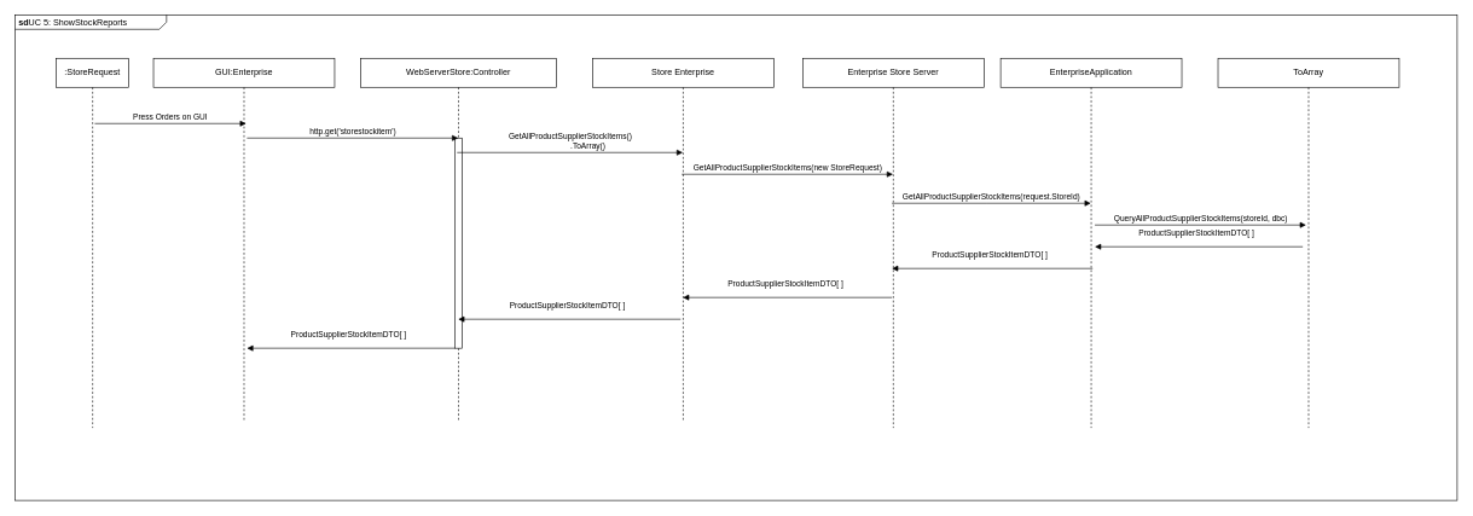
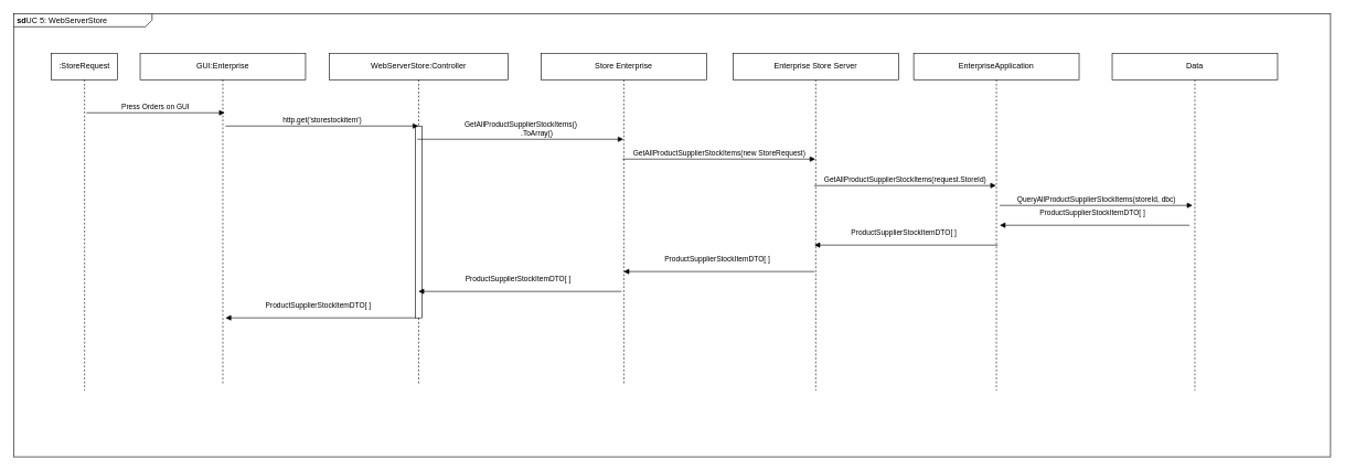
  <mxCell id="0" />
  <mxCell id="1" parent="0" />
- <mxCell id="2" value="&lt;p style=&quot;margin: 0px ; margin-top: 4px ; margin-left: 5px ; text-align: left&quot;&gt;&lt;b&gt;sd&lt;/b&gt;UC 5: ShowStockReports&lt;br&gt;&lt;/p&gt;&lt;p style=&quot;margin: 0px ; margin-top: 4px ; margin-left: 5px ; text-align: left&quot;&gt;&lt;br&gt;&lt;/p&gt;" style="html=1;shape=mxgraph.sysml.package;overflow=fill;labelX=209;align=left;spacingLeft=5;verticalAlign=top;spacingTop=-13;" parent="1" vertex="1"><mxGeometry x="20" y="20" width="1990" height="670" as="geometry" /></mxCell>
+ <mxCell id="2" value="&lt;p style=&quot;margin: 0px ; margin-top: 4px ; margin-left: 5px ; text-align: left&quot;&gt;&lt;b&gt;sd&lt;/b&gt;UC 5: WebServerStore&lt;br&gt;&lt;/p&gt;&lt;p style=&quot;margin: 0px ; margin-top: 4px ; margin-left: 5px ; text-align: left&quot;&gt;&lt;br&gt;&lt;/p&gt;" style="html=1;shape=mxgraph.sysml.package;overflow=fill;labelX=209;align=left;spacingLeft=5;verticalAlign=top;spacingTop=-13;" parent="1" vertex="1"><mxGeometry x="20" y="20" width="1990" height="670" as="geometry" /></mxCell>
  <mxCell id="3" value=":StoreRequest" style="shape=umlLifeline;perimeter=lifelinePerimeter;whiteSpace=wrap;html=1;container=1;collapsible=0;recursiveResize=0;outlineConnect=0;" parent="1" vertex="1"><mxGeometry x="77" y="80" width="100" height="510" as="geometry" /></mxCell>
  <mxCell id="4" value="GUI:Enterprise" style="shape=umlLifeline;perimeter=lifelinePerimeter;whiteSpace=wrap;html=1;container=1;collapsible=0;recursiveResize=0;outlineConnect=0;" parent="1" vertex="1"><mxGeometry x="211" y="80" width="250" height="500" as="geometry" /></mxCell>
  <mxCell id="5" value="Press Orders on GUI" style="html=1;verticalAlign=bottom;endArrow=block;rounded=0;" parent="4" edge="1"><mxGeometry width="80" relative="1" as="geometry"><mxPoint x="-80.999" y="90" as="sourcePoint" /><mxPoint x="127.91" y="90" as="targetPoint" /></mxGeometry></mxCell>
  <mxCell id="6" value="WebServerStore:Controller" style="shape=umlLifeline;perimeter=lifelinePerimeter;whiteSpace=wrap;html=1;container=1;collapsible=0;recursiveResize=0;outlineConnect=0;" parent="1" vertex="1"><mxGeometry x="497" y="80" width="270" height="500" as="geometry" /></mxCell>
  <mxCell id="7" value="" style="html=1;points=[];perimeter=orthogonalPerimeter;" parent="6" vertex="1"><mxGeometry x="130" y="110" width="10" height="290" as="geometry" /></mxCell>
  <mxCell id="8" value="Store Enterprise" style="shape=umlLifeline;perimeter=lifelinePerimeter;whiteSpace=wrap;html=1;container=1;collapsible=0;recursiveResize=0;outlineConnect=0;" parent="1" vertex="1"><mxGeometry x="817" y="80" width="250" height="500" as="geometry" /></mxCell>
  <mxCell id="9" value="GetAllProductSupplierStockItems()&lt;br&gt;&amp;nbsp;&amp;nbsp;&amp;nbsp;&amp;nbsp;&amp;nbsp;&amp;nbsp;&amp;nbsp;&amp;nbsp;&amp;nbsp;&amp;nbsp;&amp;nbsp;&amp;nbsp;&amp;nbsp;&amp;nbsp;&amp;nbsp; .ToArray()" style="html=1;verticalAlign=bottom;endArrow=block;rounded=0;" parent="8" target="8" edge="1"><mxGeometry width="80" relative="1" as="geometry"><mxPoint x="-186.999" y="130" as="sourcePoint" /><mxPoint x="104.5" y="130" as="targetPoint" /></mxGeometry></mxCell>
  <mxCell id="10" value="ProductSupplierStockItemDTO[ ]" style="html=1;verticalAlign=bottom;endArrow=none;rounded=0;endFill=0;startArrow=block;startFill=1;" edge="1" parent="8" source="8"><mxGeometry x="-0.024" y="10" width="80" relative="1" as="geometry"><mxPoint x="143" y="330" as="sourcePoint" /><mxPoint x="413" y="330" as="targetPoint" /><mxPoint as="offset" /></mxGeometry></mxCell>
  <mxCell id="11" value="ProductSupplierStockItemDTO[ ]" style="html=1;verticalAlign=bottom;endArrow=none;rounded=0;endFill=0;startArrow=block;startFill=1;" edge="1" parent="8" source="6"><mxGeometry x="-0.024" y="10" width="80" relative="1" as="geometry"><mxPoint x="-167" y="360" as="sourcePoint" /><mxPoint x="121.5" y="360" as="targetPoint" /><mxPoint as="offset" /></mxGeometry></mxCell>
  <mxCell id="12" value="Enterprise Store Server" style="shape=umlLifeline;perimeter=lifelinePerimeter;whiteSpace=wrap;html=1;container=1;collapsible=0;recursiveResize=0;outlineConnect=0;" parent="1" vertex="1"><mxGeometry x="1107" y="80" width="250" height="510" as="geometry" /></mxCell>
  <mxCell id="13" value="GetAllProductSupplierStockItems(new StoreRequest)" style="html=1;verticalAlign=bottom;endArrow=block;rounded=0;" parent="12" edge="1"><mxGeometry width="80" relative="1" as="geometry"><mxPoint x="-166.999" y="160" as="sourcePoint" /><mxPoint x="124.5" y="160" as="targetPoint" /></mxGeometry></mxCell>
  <mxCell id="14" value="http.get('storestockitem')" style="html=1;verticalAlign=bottom;endArrow=block;rounded=0;" parent="1" target="6" edge="1"><mxGeometry width="80" relative="1" as="geometry"><mxPoint x="340.001" y="190" as="sourcePoint" /><mxPoint x="548.91" y="190" as="targetPoint" /></mxGeometry></mxCell>
  <mxCell id="15" value="EnterpriseApplication" style="shape=umlLifeline;perimeter=lifelinePerimeter;whiteSpace=wrap;html=1;container=1;collapsible=0;recursiveResize=0;outlineConnect=0;" parent="1" vertex="1"><mxGeometry x="1380" y="80" width="250" height="510" as="geometry" /></mxCell>
  <mxCell id="16" value="GetAllProductSupplierStockItems(request.StoreId)" style="html=1;verticalAlign=bottom;endArrow=block;rounded=0;" parent="15" edge="1"><mxGeometry width="80" relative="1" as="geometry"><mxPoint x="-150" y="200" as="sourcePoint" /><mxPoint x="124.5" y="200" as="targetPoint" /><Array as="points"><mxPoint x="-20" y="200" /></Array></mxGeometry></mxCell>
  <mxCell id="17" value="ProductSupplierStockItemDTO[ ]" style="html=1;verticalAlign=bottom;endArrow=none;rounded=0;endFill=0;startArrow=block;startFill=1;" edge="1" parent="15"><mxGeometry x="-0.024" y="10" width="80" relative="1" as="geometry"><mxPoint x="-150" y="290" as="sourcePoint" /><mxPoint x="127" y="290" as="targetPoint" /><mxPoint as="offset" /></mxGeometry></mxCell>
- <mxCell id="18" value="ToArray" style="shape=umlLifeline;perimeter=lifelinePerimeter;whiteSpace=wrap;html=1;container=1;collapsible=0;recursiveResize=0;outlineConnect=0;" parent="1" vertex="1"><mxGeometry x="1680" y="80" width="250" height="510" as="geometry" /></mxCell>
+ <mxCell id="18" value="Data" style="shape=umlLifeline;perimeter=lifelinePerimeter;whiteSpace=wrap;html=1;container=1;collapsible=0;recursiveResize=0;outlineConnect=0;" parent="1" vertex="1"><mxGeometry x="1680" y="80" width="250" height="510" as="geometry" /></mxCell>
  <mxCell id="19" value="QueryAllProductSupplierStockItems(storeId, dbc)" style="html=1;verticalAlign=bottom;endArrow=block;rounded=0;" parent="1" edge="1"><mxGeometry width="80" relative="1" as="geometry"><mxPoint x="1510.001" y="310" as="sourcePoint" /><mxPoint x="1801.5" y="310" as="targetPoint" /></mxGeometry></mxCell>
  <mxCell id="20" value="ProductSupplierStockItemDTO[ ]" style="html=1;verticalAlign=bottom;endArrow=none;rounded=0;endFill=0;startArrow=block;startFill=1;" edge="1" parent="1"><mxGeometry x="-0.024" y="10" width="80" relative="1" as="geometry"><mxPoint x="1510" y="340" as="sourcePoint" /><mxPoint x="1797" y="340" as="targetPoint" /><mxPoint as="offset" /></mxGeometry></mxCell>
  <mxCell id="21" value="ProductSupplierStockItemDTO[ ]" style="html=1;verticalAlign=bottom;endArrow=none;rounded=0;endFill=0;startArrow=block;startFill=1;" parent="1" edge="1"><mxGeometry x="-0.024" y="10" width="80" relative="1" as="geometry"><mxPoint x="340" y="480" as="sourcePoint" /><mxPoint x="627" y="480" as="targetPoint" /><mxPoint as="offset" /></mxGeometry></mxCell>
